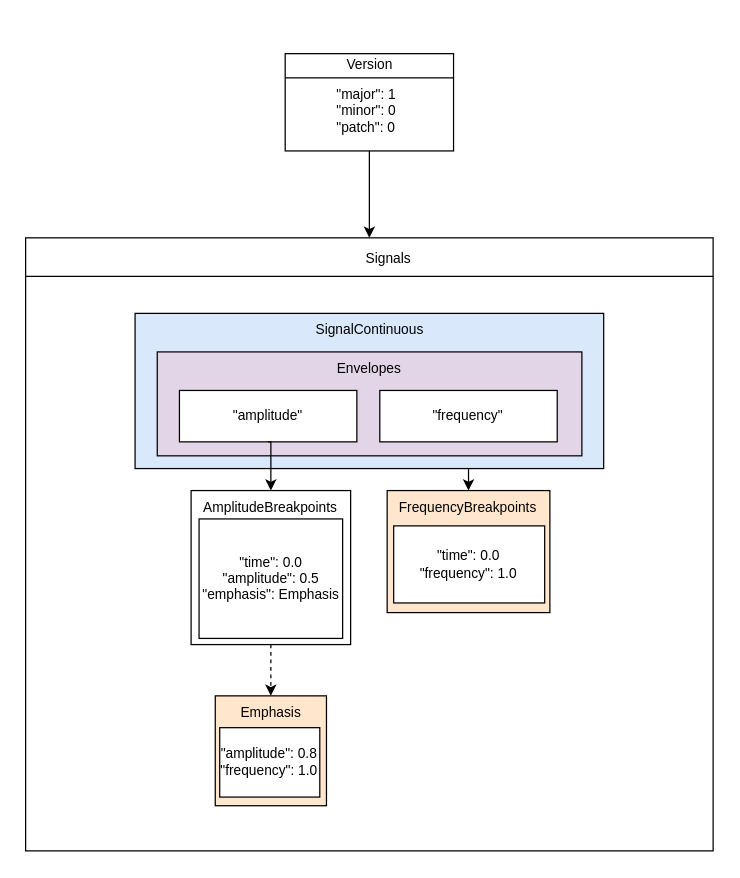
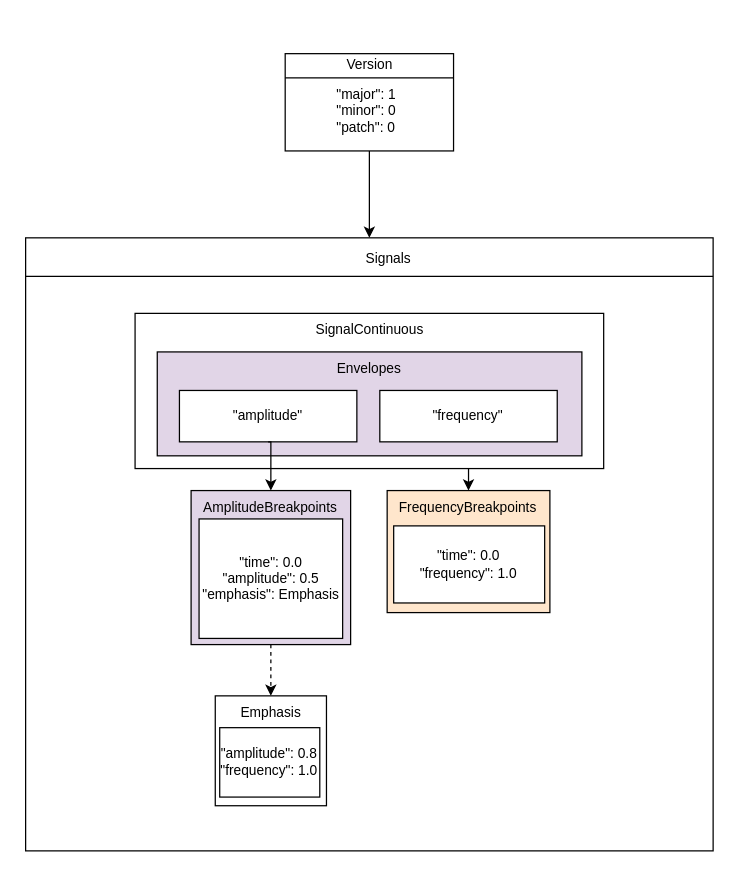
  <mxCell id="0" />
  <mxCell id="1" parent="0" />
  <mxCell id="2" value="" style="group" parent="1" vertex="1" connectable="0"><mxGeometry x="20" y="20" width="550" height="660" as="geometry" /></mxCell>
  <mxCell id="3" value="" style="rounded=0;whiteSpace=wrap;html=1;strokeColor=#000000;strokeWidth=1;fillColor=#ffffff;fontSize=11;align=center;" parent="2" vertex="1"><mxGeometry y="169.571" width="550" height="490.429" as="geometry" /></mxCell>
  <mxCell id="4" value="" style="edgeStyle=orthogonalEdgeStyle;rounded=0;orthogonalLoop=1;jettySize=auto;html=1;entryX=0.5;entryY=0;entryDx=0;entryDy=0;exitX=0.5;exitY=1;exitDx=0;exitDy=0;" parent="2" source="5" target="3" edge="1"><mxGeometry relative="1" as="geometry"><mxPoint x="275.0" y="109.065" as="sourcePoint" /><mxPoint x="275" y="164.429" as="targetPoint" /></mxGeometry></mxCell>
  <mxCell id="5" value="" style="rounded=0;whiteSpace=wrap;html=1;strokeColor=#000000;strokeWidth=1;fillColor=#ffffff;fontSize=11;align=center;verticalAlign=top;" parent="2" vertex="1"><mxGeometry x="207.653" y="22.235" width="134.694" height="77.824" as="geometry" /></mxCell>
  <mxCell id="6" value="" style="endArrow=none;html=1;fontSize=11;exitX=0;exitY=0.25;exitDx=0;exitDy=0;entryX=1;entryY=0.25;entryDx=0;entryDy=0;" parent="2" source="5" target="5" edge="1"><mxGeometry width="50" height="50" relative="1" as="geometry"><mxPoint x="224.49" y="100.059" as="sourcePoint" /><mxPoint x="280.612" y="44.471" as="targetPoint" /></mxGeometry></mxCell>
  <mxCell id="7" value="Version" style="text;html=1;strokeColor=none;fillColor=none;align=center;verticalAlign=middle;whiteSpace=wrap;rounded=0;fontSize=11;" parent="2" vertex="1"><mxGeometry x="252.551" y="20.012" width="44.898" height="22.235" as="geometry" /></mxCell>
  <mxCell id="8" value="&quot;major&quot;: 1&lt;br&gt;&quot;minor&quot;: 0&lt;br&gt;&quot;patch&quot;: 0" style="text;html=1;strokeColor=none;fillColor=none;align=left;verticalAlign=top;whiteSpace=wrap;rounded=0;fontSize=11;" parent="2" vertex="1"><mxGeometry x="246.939" y="42.247" width="78.482" height="57.812" as="geometry" /></mxCell>
  <mxCell id="9" value="" style="endArrow=none;html=1;fontSize=11;exitX=0;exitY=1;exitDx=0;exitDy=0;entryX=1;entryY=1;entryDx=0;entryDy=0;" parent="2" edge="1"><mxGeometry width="50" height="50" relative="1" as="geometry"><mxPoint x="1.914e-13" y="200.398" as="sourcePoint" /><mxPoint x="550" y="200.398" as="targetPoint" /></mxGeometry></mxCell>
  <mxCell id="10" value="Signals" style="text;html=1;strokeColor=none;fillColor=none;align=center;verticalAlign=middle;whiteSpace=wrap;rounded=0;fontSize=11;" parent="2" vertex="1"><mxGeometry x="267.551" y="175.125" width="44.898" height="22.235" as="geometry" /></mxCell>
  <mxCell id="11" style="edgeStyle=orthogonalEdgeStyle;rounded=0;orthogonalLoop=1;jettySize=auto;html=1;exitX=0.5;exitY=1;exitDx=0;exitDy=0;entryX=0.5;entryY=0;entryDx=0;entryDy=0;dashed=1;" edge="1" parent="2" source="22" target="26"><mxGeometry relative="1" as="geometry" /></mxCell>
  <mxCell id="12" style="edgeStyle=orthogonalEdgeStyle;rounded=0;orthogonalLoop=1;jettySize=auto;html=1;exitX=0.5;exitY=1;exitDx=0;exitDy=0;entryX=0.5;entryY=0;entryDx=0;entryDy=0;" edge="1" parent="2" source="17" target="19"><mxGeometry relative="1" as="geometry" /></mxCell>
  <mxCell id="13" value="" style="group" vertex="1" connectable="0" parent="2"><mxGeometry x="87.56" y="230" width="374.88" height="124.15" as="geometry" /></mxCell>
- <mxCell id="14" value="SignalContinuous" style="rounded=0;whiteSpace=wrap;html=1;strokeColor=#000000;strokeWidth=1;fillColor=#dae8fc;fontSize=11;align=center;verticalAlign=top;" parent="13" vertex="1"><mxGeometry width="374.88" height="124.15" as="geometry" /></mxCell>
+ <mxCell id="14" value="SignalContinuous" style="rounded=0;whiteSpace=wrap;html=1;strokeColor=#000000;strokeWidth=1;fillColor=#ffffff;fontSize=11;align=center;verticalAlign=top;" parent="13" vertex="1"><mxGeometry width="374.88" height="124.15" as="geometry" /></mxCell>
  <mxCell id="15" value="Envelopes" style="rounded=0;whiteSpace=wrap;html=1;strokeColor=#000000;strokeWidth=1;fillColor=#e1d5e7;fontSize=11;align=center;verticalAlign=top;" parent="13" vertex="1"><mxGeometry x="17.745" y="30.839" width="339.703" height="83.12" as="geometry" /></mxCell>
  <mxCell id="16" value="&quot;amplitude&quot;" style="rounded=0;whiteSpace=wrap;html=1;strokeColor=#000000;strokeWidth=1;fillColor=#ffffff;fontSize=11;align=center;" parent="13" vertex="1"><mxGeometry x="35.486" y="61.666" width="141.942" height="41.108" as="geometry" /></mxCell>
  <mxCell id="17" value="&quot;frequency&quot;" style="rounded=0;whiteSpace=wrap;html=1;strokeColor=#000000;strokeWidth=1;fillColor=#ffffff;fontSize=11;align=center;" parent="13" vertex="1"><mxGeometry x="195.786" y="61.666" width="141.942" height="41.108" as="geometry" /></mxCell>
  <mxCell id="18" value="" style="group" parent="2" vertex="1" connectable="0"><mxGeometry x="289.23" y="371.75" width="130.18" height="97.63" as="geometry" /></mxCell>
  <mxCell id="19" value="FrequencyBreakpoints" style="rounded=0;whiteSpace=wrap;html=1;strokeColor=#000000;strokeWidth=1;fillColor=#ffe6cc;fontSize=11;align=center;verticalAlign=top;" parent="18" vertex="1"><mxGeometry width="130.18" height="97.63" as="geometry" /></mxCell>
  <mxCell id="20" value="&quot;time&quot;: 0.0&lt;br&gt;&quot;frequency&quot;: 1.0" style="rounded=0;whiteSpace=wrap;html=1;strokeColor=#000000;strokeWidth=1;fillColor=#ffffff;fontSize=11;align=center;" parent="18" vertex="1"><mxGeometry x="5.21" y="28.26" width="120.79" height="61.66" as="geometry" /></mxCell>
  <mxCell id="21" value="" style="group" parent="2" vertex="1" connectable="0"><mxGeometry x="132.38" y="371.75" width="127.62" height="123.22" as="geometry" /></mxCell>
- <mxCell id="22" value="AmplitudeBreakpoints" style="rounded=0;whiteSpace=wrap;html=1;strokeColor=#000000;strokeWidth=1;fillColor=#ffffff;fontSize=11;align=center;verticalAlign=top;" parent="21" vertex="1"><mxGeometry width="127.62" height="123.22" as="geometry" /></mxCell>
+ <mxCell id="22" value="AmplitudeBreakpoints" style="rounded=0;whiteSpace=wrap;html=1;strokeColor=#000000;strokeWidth=1;fillColor=#e1d5e7;fontSize=11;align=center;verticalAlign=top;" parent="21" vertex="1"><mxGeometry width="127.62" height="123.22" as="geometry" /></mxCell>
  <mxCell id="23" value="&quot;time&quot;: 0.0&lt;br&gt;&quot;amplitude&quot;: 0.5&lt;br&gt;&quot;emphasis&quot;: Emphasis" style="rounded=0;whiteSpace=wrap;html=1;strokeColor=#000000;strokeWidth=1;fillColor=#ffffff;fontSize=11;align=center;" parent="21" vertex="1"><mxGeometry x="6.374" y="22.702" width="114.858" height="95.586" as="geometry" /></mxCell>
  <mxCell id="24" style="edgeStyle=orthogonalEdgeStyle;rounded=0;orthogonalLoop=1;jettySize=auto;html=1;exitX=0.5;exitY=1;exitDx=0;exitDy=0;entryX=0.5;entryY=0;entryDx=0;entryDy=0;" edge="1" parent="2" source="16" target="22"><mxGeometry relative="1" as="geometry" /></mxCell>
  <mxCell id="25" value="" style="group" vertex="1" connectable="0" parent="2"><mxGeometry x="151.71" y="535.99" width="88.96" height="87.9" as="geometry" /></mxCell>
- <mxCell id="26" value="Emphasis" style="rounded=0;whiteSpace=wrap;html=1;strokeColor=#000000;strokeWidth=1;fillColor=#ffe6cc;fontSize=11;align=center;verticalAlign=top;" vertex="1" parent="25"><mxGeometry width="88.96" height="87.9" as="geometry" /></mxCell>
+ <mxCell id="26" value="Emphasis" style="rounded=0;whiteSpace=wrap;html=1;strokeColor=#000000;strokeWidth=1;fillColor=#ffffff;fontSize=11;align=center;verticalAlign=top;" vertex="1" parent="25"><mxGeometry width="88.96" height="87.9" as="geometry" /></mxCell>
  <mxCell id="27" value="&quot;amplitude&quot;: 0.8&lt;br&gt;&quot;frequency&quot;: 1.0" style="rounded=0;whiteSpace=wrap;html=1;strokeColor=#000000;strokeWidth=1;fillColor=#ffffff;fontSize=11;align=center;" vertex="1" parent="25"><mxGeometry x="3.558" y="25.445" width="80.064" height="55.516" as="geometry" /></mxCell>
